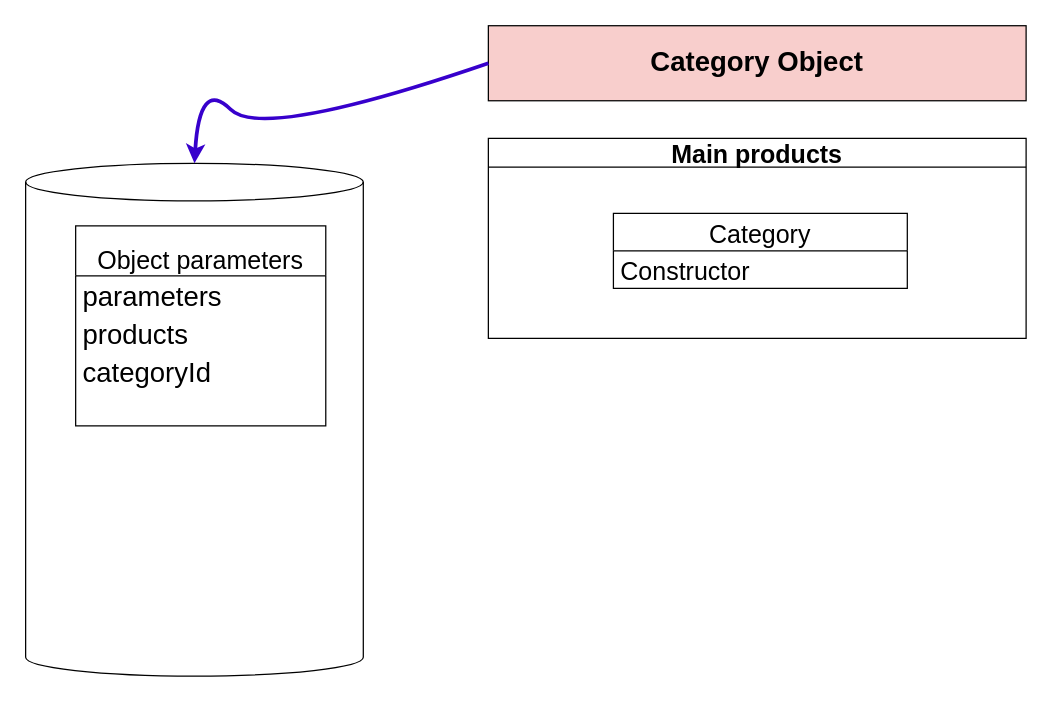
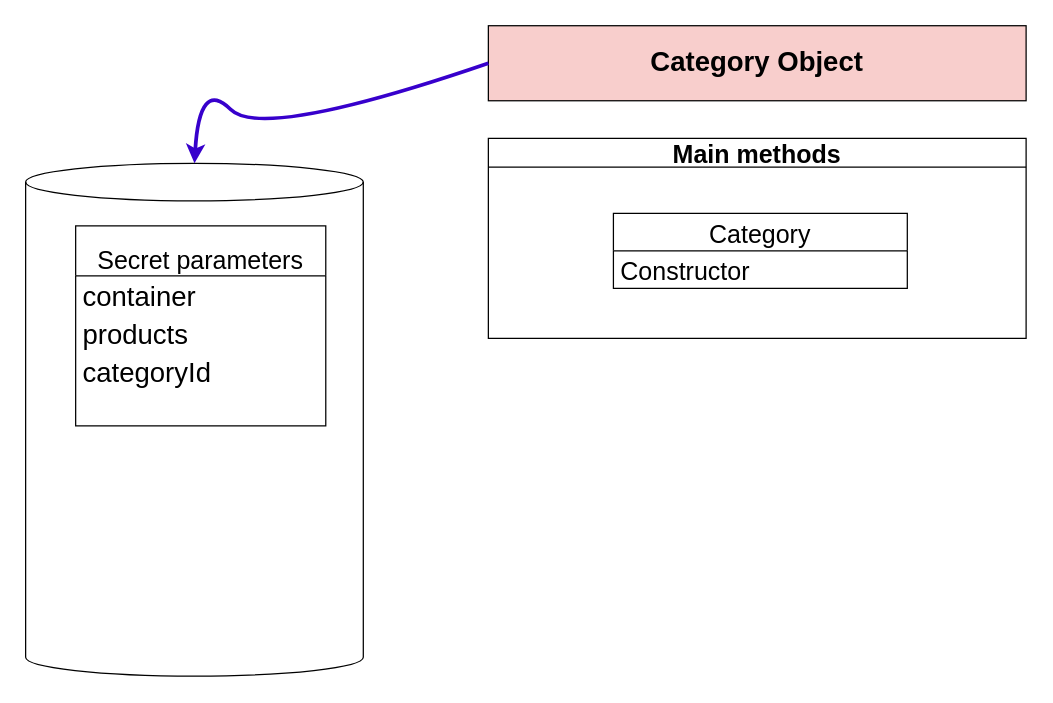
  <mxCell id="0" />
  <mxCell id="1" parent="0" />
  <mxCell id="2" value="&lt;b&gt;&lt;font style=&quot;font-size: 22px&quot;&gt;Category Object&lt;/font&gt;&lt;/b&gt;" style="rounded=0;whiteSpace=wrap;html=1;fillColor=#f8cecc;" vertex="1" parent="1"><mxGeometry x="390" width="430" height="60" as="geometry" y="20" /></mxCell>
  <mxCell id="3" value="" style="shape=cylinder3;whiteSpace=wrap;html=1;boundedLbl=1;backgroundOutline=1;size=15;fontSize=22;" vertex="1" parent="1"><mxGeometry x="20" y="130" width="270" height="410" as="geometry" /></mxCell>
  <mxCell id="4" value="" style="curved=1;endArrow=classic;html=1;fontSize=22;entryX=0.5;entryY=0;entryDx=0;entryDy=0;entryPerimeter=0;exitX=0;exitY=0.5;exitDx=0;exitDy=0;fillColor=#6a00ff;strokeColor=#3700CC;strokeWidth=3;" edge="1" parent="1" source="2" target="3"><mxGeometry width="50" height="50" relative="1" as="geometry"><mxPoint x="159" y="112" as="sourcePoint" /><mxPoint x="209" y="62" as="targetPoint" /><Array as="points"><mxPoint x="209" y="112" /><mxPoint x="159" y="62" /></Array></mxGeometry></mxCell>
- <mxCell id="5" value="&#10;Object parameters" style="swimlane;fontStyle=0;childLayout=stackLayout;horizontal=1;startSize=40;horizontalStack=0;resizeParent=1;resizeParentMax=0;resizeLast=0;collapsible=1;marginBottom=0;fontSize=20;verticalAlign=bottom;labelPosition=center;verticalLabelPosition=middle;align=center;" vertex="1" parent="1"><mxGeometry x="60" y="180" width="200" height="160" as="geometry" /></mxCell>
- <mxCell id="6" value="parameters" style="text;strokeColor=none;fillColor=none;align=left;verticalAlign=middle;spacingLeft=4;spacingRight=4;overflow=hidden;points=[[0,0.5],[1,0.5]];portConstraint=eastwest;rotatable=0;fontSize=22;" vertex="1" parent="5"><mxGeometry y="40" width="200" height="30" as="geometry" /></mxCell>
+ <mxCell id="5" value="&#10;Secret parameters" style="swimlane;fontStyle=0;childLayout=stackLayout;horizontal=1;startSize=40;horizontalStack=0;resizeParent=1;resizeParentMax=0;resizeLast=0;collapsible=1;marginBottom=0;fontSize=20;verticalAlign=bottom;labelPosition=center;verticalLabelPosition=middle;align=center;" vertex="1" parent="1"><mxGeometry x="60" y="180" width="200" height="160" as="geometry" /></mxCell>
+ <mxCell id="6" value="container" style="text;strokeColor=none;fillColor=none;align=left;verticalAlign=middle;spacingLeft=4;spacingRight=4;overflow=hidden;points=[[0,0.5],[1,0.5]];portConstraint=eastwest;rotatable=0;fontSize=22;" vertex="1" parent="5"><mxGeometry y="40" width="200" height="30" as="geometry" /></mxCell>
  <mxCell id="7" value="products" style="text;strokeColor=none;fillColor=none;align=left;verticalAlign=middle;spacingLeft=4;spacingRight=4;overflow=hidden;points=[[0,0.5],[1,0.5]];portConstraint=eastwest;rotatable=0;fontSize=22;" vertex="1" parent="5"><mxGeometry y="70" width="200" height="30" as="geometry" /></mxCell>
  <mxCell id="8" value="categoryId" style="text;strokeColor=none;fillColor=none;align=left;verticalAlign=middle;spacingLeft=4;spacingRight=4;overflow=hidden;points=[[0,0.5],[1,0.5]];portConstraint=eastwest;rotatable=0;fontSize=22;" vertex="1" parent="5"><mxGeometry y="100" width="200" height="30" as="geometry" /></mxCell>
  <mxCell id="9" style="text;strokeColor=none;fillColor=none;align=left;verticalAlign=middle;spacingLeft=4;spacingRight=4;overflow=hidden;points=[[0,0.5],[1,0.5]];portConstraint=eastwest;rotatable=0;fontSize=22;" vertex="1" parent="5"><mxGeometry y="130" width="200" height="30" as="geometry" /></mxCell>
- <mxCell id="10" value="Main products" style="swimlane;fontSize=20;" vertex="1" parent="1"><mxGeometry x="390" y="110" width="430" height="160" as="geometry" /></mxCell>
+ <mxCell id="10" value="Main methods" style="swimlane;fontSize=20;" vertex="1" parent="1"><mxGeometry x="390" y="110" width="430" height="160" as="geometry" /></mxCell>
  <mxCell id="11" value="Category" style="swimlane;fontStyle=0;childLayout=stackLayout;horizontal=1;startSize=30;horizontalStack=0;resizeParent=1;resizeParentMax=0;resizeLast=0;collapsible=1;marginBottom=0;fontSize=20;" vertex="1" parent="10"><mxGeometry x="100" y="60" width="235" height="60" as="geometry" /></mxCell>
  <mxCell id="12" value="Constructor" style="text;strokeColor=none;fillColor=none;align=left;verticalAlign=middle;spacingLeft=4;spacingRight=4;overflow=hidden;points=[[0,0.5],[1,0.5]];portConstraint=eastwest;rotatable=0;fontSize=20;" vertex="1" parent="11"><mxGeometry y="30" width="235" height="30" as="geometry" /></mxCell>
